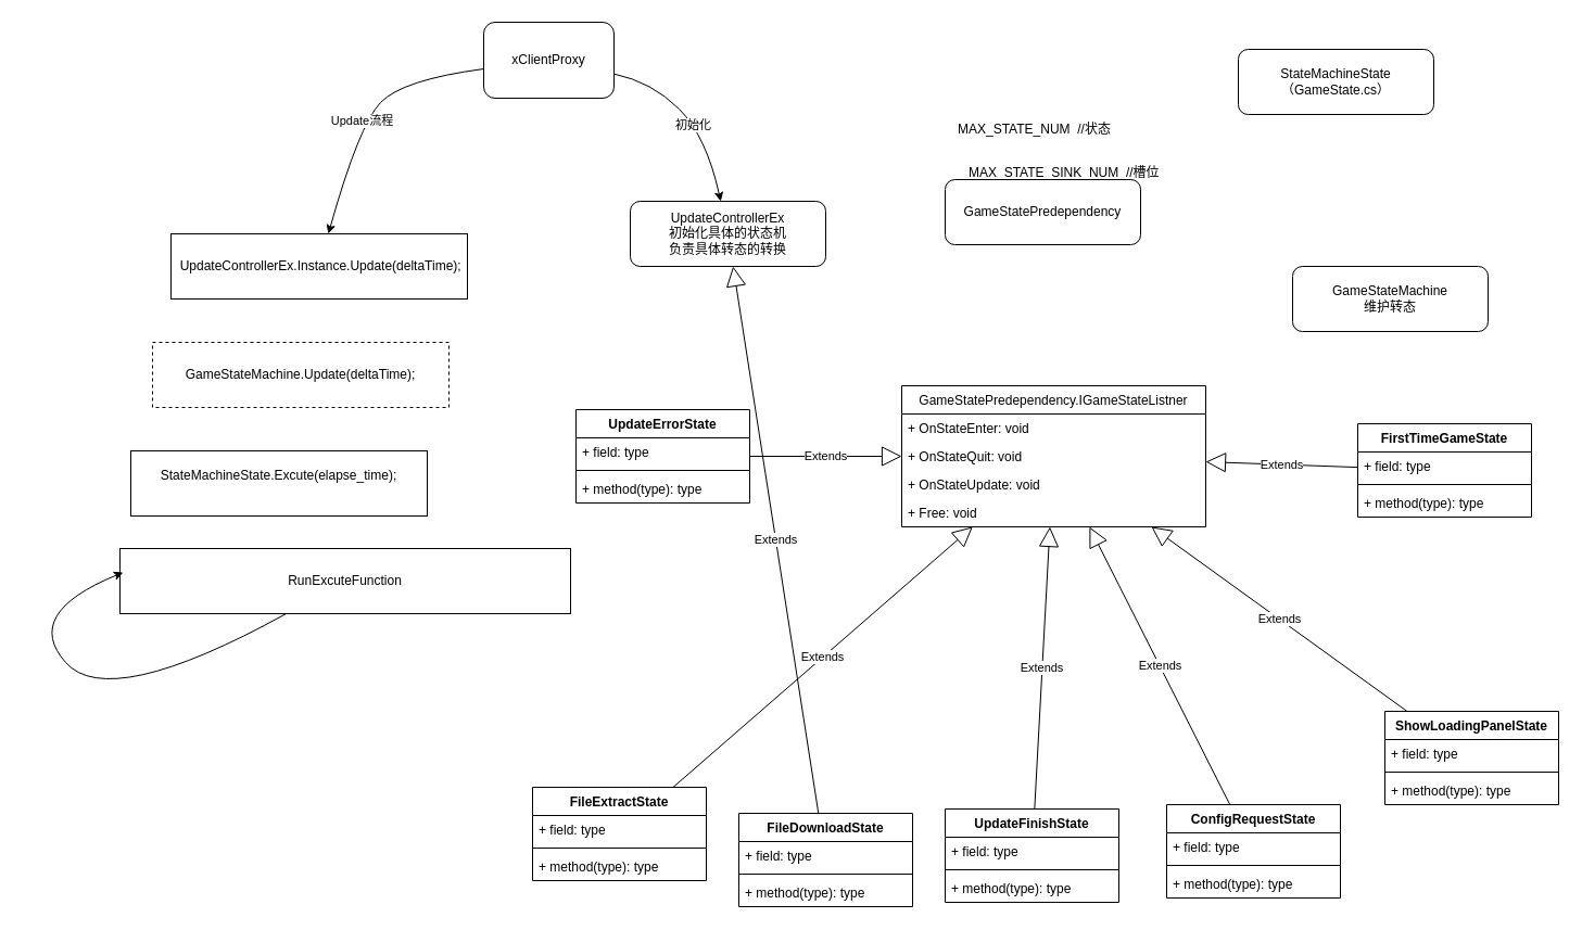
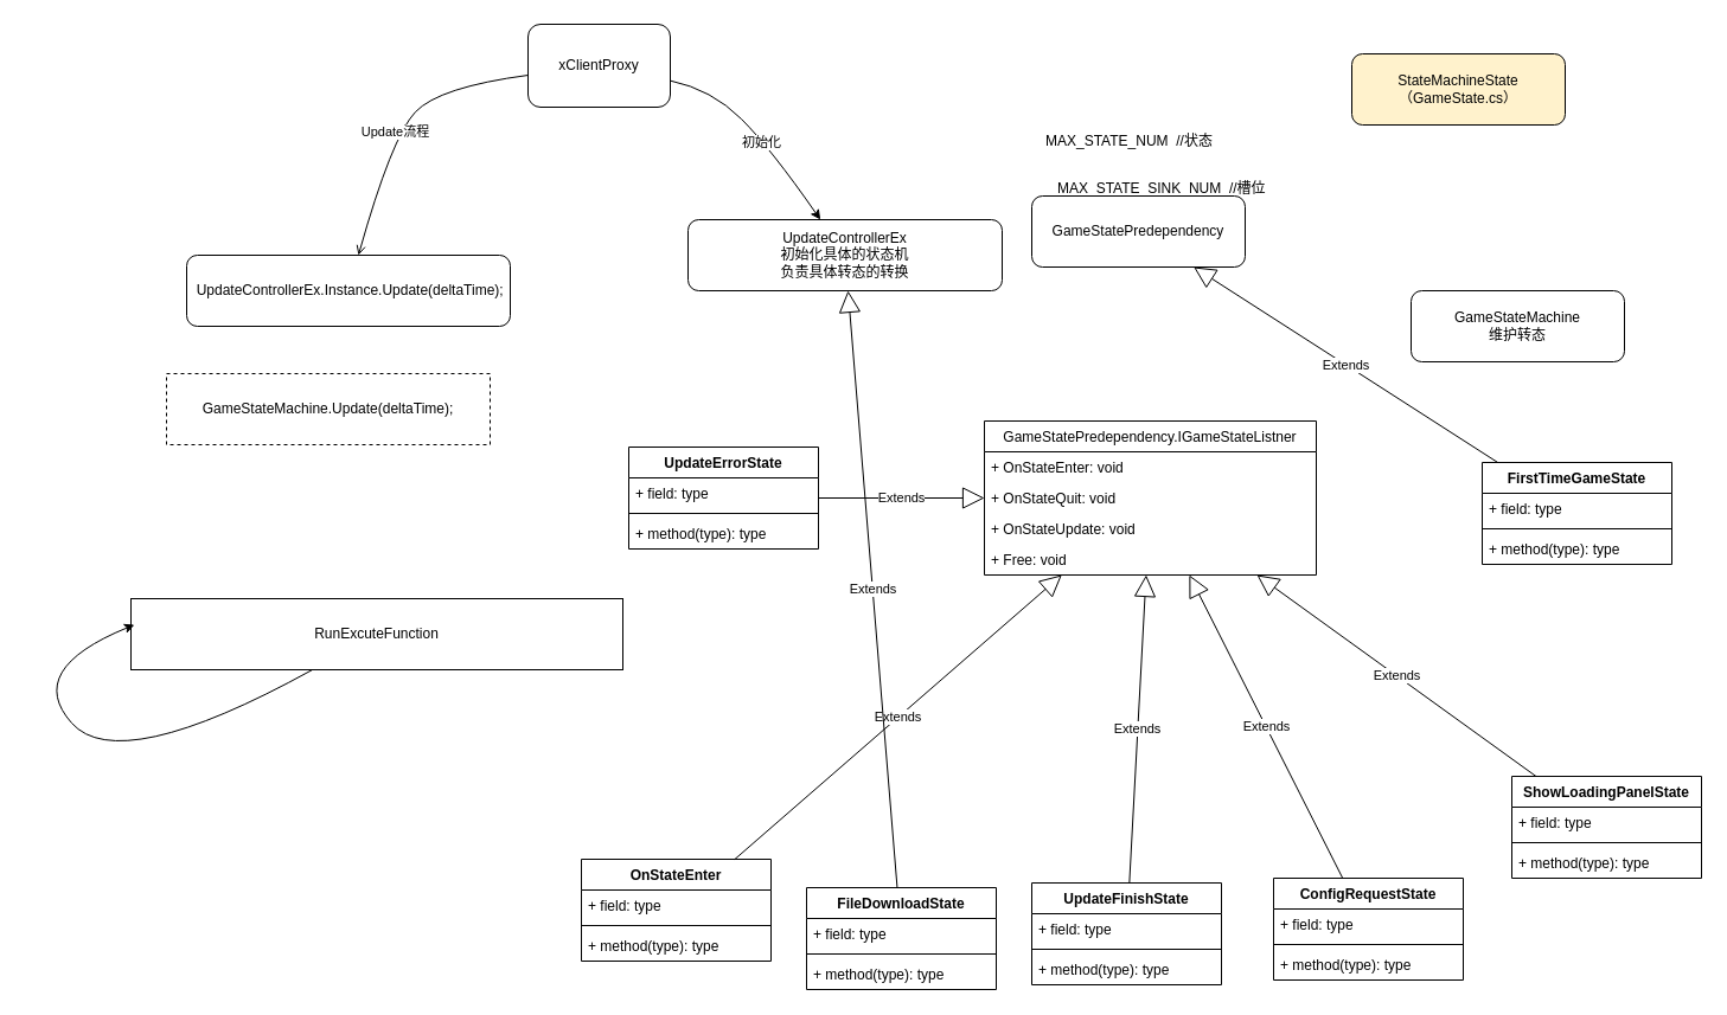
  <mxCell id="0" />
  <mxCell id="1" parent="0" />
  <mxCell id="2" value="GameStatePredependency" style="rounded=1;whiteSpace=wrap;html=1;" parent="1" vertex="1"><mxGeometry x="870" y="165" width="180" height="60" as="geometry" /></mxCell>
  <mxCell id="3" value="GameStatePredependency.IGameStateListner" style="swimlane;fontStyle=0;childLayout=stackLayout;horizontal=1;startSize=26;fillColor=none;horizontalStack=0;resizeParent=1;resizeParentMax=0;resizeLast=0;collapsible=1;marginBottom=0;" parent="1" vertex="1"><mxGeometry x="830" y="355" width="280" height="130" as="geometry" /></mxCell>
  <mxCell id="4" value="+ OnStateEnter: void" style="text;strokeColor=none;fillColor=none;align=left;verticalAlign=top;spacingLeft=4;spacingRight=4;overflow=hidden;rotatable=0;points=[[0,0.5],[1,0.5]];portConstraint=eastwest;" parent="3" vertex="1"><mxGeometry y="26" width="280" height="26" as="geometry" /></mxCell>
  <mxCell id="5" value="+ OnStateQuit: void" style="text;strokeColor=none;fillColor=none;align=left;verticalAlign=top;spacingLeft=4;spacingRight=4;overflow=hidden;rotatable=0;points=[[0,0.5],[1,0.5]];portConstraint=eastwest;" parent="3" vertex="1"><mxGeometry y="52" width="280" height="26" as="geometry" /></mxCell>
  <mxCell id="6" value="+ OnStateUpdate: void" style="text;strokeColor=none;fillColor=none;align=left;verticalAlign=top;spacingLeft=4;spacingRight=4;overflow=hidden;rotatable=0;points=[[0,0.5],[1,0.5]];portConstraint=eastwest;" parent="3" vertex="1"><mxGeometry y="78" width="280" height="26" as="geometry" /></mxCell>
  <mxCell id="7" value="+ Free: void" style="text;strokeColor=none;fillColor=none;align=left;verticalAlign=top;spacingLeft=4;spacingRight=4;overflow=hidden;rotatable=0;points=[[0,0.5],[1,0.5]];portConstraint=eastwest;" parent="3" vertex="1"><mxGeometry y="104" width="280" height="26" as="geometry" /></mxCell>
  <mxCell id="8" value="MAX_STATE_SINK_NUM&amp;nbsp; //槽位" style="text;whiteSpace=wrap;html=1;" parent="1" vertex="1"><mxGeometry x="890" y="145" width="190" height="30" as="geometry" /></mxCell>
  <mxCell id="9" value="MAX_STATE_NUM&amp;nbsp; //状态" style="text;whiteSpace=wrap;html=1;" parent="1" vertex="1"><mxGeometry x="880" y="105" width="170" height="30" as="geometry" /></mxCell>
  <mxCell id="10" value="UpdateErrorState" style="swimlane;fontStyle=1;align=center;verticalAlign=top;childLayout=stackLayout;horizontal=1;startSize=26;horizontalStack=0;resizeParent=1;resizeParentMax=0;resizeLast=0;collapsible=1;marginBottom=0;" parent="1" vertex="1"><mxGeometry x="530" y="377" width="160" height="86" as="geometry" /></mxCell>
  <mxCell id="11" value="+ field: type" style="text;strokeColor=none;fillColor=none;align=left;verticalAlign=top;spacingLeft=4;spacingRight=4;overflow=hidden;rotatable=0;points=[[0,0.5],[1,0.5]];portConstraint=eastwest;" parent="10" vertex="1"><mxGeometry y="26" width="160" height="26" as="geometry" /></mxCell>
  <mxCell id="12" value="" style="line;strokeWidth=1;fillColor=none;align=left;verticalAlign=middle;spacingTop=-1;spacingLeft=3;spacingRight=3;rotatable=0;labelPosition=right;points=[];portConstraint=eastwest;" parent="10" vertex="1"><mxGeometry y="52" width="160" height="8" as="geometry" /></mxCell>
  <mxCell id="13" value="+ method(type): type" style="text;strokeColor=none;fillColor=none;align=left;verticalAlign=top;spacingLeft=4;spacingRight=4;overflow=hidden;rotatable=0;points=[[0,0.5],[1,0.5]];portConstraint=eastwest;" parent="10" vertex="1"><mxGeometry y="60" width="160" height="26" as="geometry" /></mxCell>
  <mxCell id="14" value="Extends" style="endArrow=block;endSize=16;endFill=0;html=1;" parent="1" source="10" target="3" edge="1"><mxGeometry width="160" relative="1" as="geometry"><mxPoint x="990" y="215" as="sourcePoint" /><mxPoint x="1150" y="215" as="targetPoint" /></mxGeometry></mxCell>
  <mxCell id="15" value="ShowLoadingPanelState" style="swimlane;fontStyle=1;align=center;verticalAlign=top;childLayout=stackLayout;horizontal=1;startSize=26;horizontalStack=0;resizeParent=1;resizeParentMax=0;resizeLast=0;collapsible=1;marginBottom=0;" parent="1" vertex="1"><mxGeometry x="1275" y="655" width="160" height="86" as="geometry" /></mxCell>
  <mxCell id="16" value="+ field: type" style="text;strokeColor=none;fillColor=none;align=left;verticalAlign=top;spacingLeft=4;spacingRight=4;overflow=hidden;rotatable=0;points=[[0,0.5],[1,0.5]];portConstraint=eastwest;" parent="15" vertex="1"><mxGeometry y="26" width="160" height="26" as="geometry" /></mxCell>
  <mxCell id="17" value="" style="line;strokeWidth=1;fillColor=none;align=left;verticalAlign=middle;spacingTop=-1;spacingLeft=3;spacingRight=3;rotatable=0;labelPosition=right;points=[];portConstraint=eastwest;" parent="15" vertex="1"><mxGeometry y="52" width="160" height="8" as="geometry" /></mxCell>
  <mxCell id="18" value="+ method(type): type" style="text;strokeColor=none;fillColor=none;align=left;verticalAlign=top;spacingLeft=4;spacingRight=4;overflow=hidden;rotatable=0;points=[[0,0.5],[1,0.5]];portConstraint=eastwest;" parent="15" vertex="1"><mxGeometry y="60" width="160" height="26" as="geometry" /></mxCell>
  <mxCell id="19" value="UpdateFinishState" style="swimlane;fontStyle=1;align=center;verticalAlign=top;childLayout=stackLayout;horizontal=1;startSize=26;horizontalStack=0;resizeParent=1;resizeParentMax=0;resizeLast=0;collapsible=1;marginBottom=0;" parent="1" vertex="1"><mxGeometry x="870" y="745" width="160" height="86" as="geometry" /></mxCell>
  <mxCell id="20" value="+ field: type" style="text;strokeColor=none;fillColor=none;align=left;verticalAlign=top;spacingLeft=4;spacingRight=4;overflow=hidden;rotatable=0;points=[[0,0.5],[1,0.5]];portConstraint=eastwest;" parent="19" vertex="1"><mxGeometry y="26" width="160" height="26" as="geometry" /></mxCell>
  <mxCell id="21" value="" style="line;strokeWidth=1;fillColor=none;align=left;verticalAlign=middle;spacingTop=-1;spacingLeft=3;spacingRight=3;rotatable=0;labelPosition=right;points=[];portConstraint=eastwest;" parent="19" vertex="1"><mxGeometry y="52" width="160" height="8" as="geometry" /></mxCell>
  <mxCell id="22" value="+ method(type): type" style="text;strokeColor=none;fillColor=none;align=left;verticalAlign=top;spacingLeft=4;spacingRight=4;overflow=hidden;rotatable=0;points=[[0,0.5],[1,0.5]];portConstraint=eastwest;" parent="19" vertex="1"><mxGeometry y="60" width="160" height="26" as="geometry" /></mxCell>
  <mxCell id="23" value="FirstTimeGameState" style="swimlane;fontStyle=1;align=center;verticalAlign=top;childLayout=stackLayout;horizontal=1;startSize=26;horizontalStack=0;resizeParent=1;resizeParentMax=0;resizeLast=0;collapsible=1;marginBottom=0;" parent="1" vertex="1"><mxGeometry x="1250" y="390" width="160" height="86" as="geometry" /></mxCell>
  <mxCell id="24" value="+ field: type" style="text;strokeColor=none;fillColor=none;align=left;verticalAlign=top;spacingLeft=4;spacingRight=4;overflow=hidden;rotatable=0;points=[[0,0.5],[1,0.5]];portConstraint=eastwest;" parent="23" vertex="1"><mxGeometry y="26" width="160" height="26" as="geometry" /></mxCell>
  <mxCell id="25" value="" style="line;strokeWidth=1;fillColor=none;align=left;verticalAlign=middle;spacingTop=-1;spacingLeft=3;spacingRight=3;rotatable=0;labelPosition=right;points=[];portConstraint=eastwest;" parent="23" vertex="1"><mxGeometry y="52" width="160" height="8" as="geometry" /></mxCell>
  <mxCell id="26" value="+ method(type): type" style="text;strokeColor=none;fillColor=none;align=left;verticalAlign=top;spacingLeft=4;spacingRight=4;overflow=hidden;rotatable=0;points=[[0,0.5],[1,0.5]];portConstraint=eastwest;" parent="23" vertex="1"><mxGeometry y="60" width="160" height="26" as="geometry" /></mxCell>
- <mxCell id="27" value="FileExtractState" style="swimlane;fontStyle=1;align=center;verticalAlign=top;childLayout=stackLayout;horizontal=1;startSize=26;horizontalStack=0;resizeParent=1;resizeParentMax=0;resizeLast=0;collapsible=1;marginBottom=0;" parent="1" vertex="1"><mxGeometry x="490" y="725" width="160" height="86" as="geometry" /></mxCell>
+ <mxCell id="27" value="OnStateEnter" style="swimlane;fontStyle=1;align=center;verticalAlign=top;childLayout=stackLayout;horizontal=1;startSize=26;horizontalStack=0;resizeParent=1;resizeParentMax=0;resizeLast=0;collapsible=1;marginBottom=0;" parent="1" vertex="1"><mxGeometry x="490" y="725" width="160" height="86" as="geometry" /></mxCell>
  <mxCell id="28" value="+ field: type" style="text;strokeColor=none;fillColor=none;align=left;verticalAlign=top;spacingLeft=4;spacingRight=4;overflow=hidden;rotatable=0;points=[[0,0.5],[1,0.5]];portConstraint=eastwest;" parent="27" vertex="1"><mxGeometry y="26" width="160" height="26" as="geometry" /></mxCell>
  <mxCell id="29" value="" style="line;strokeWidth=1;fillColor=none;align=left;verticalAlign=middle;spacingTop=-1;spacingLeft=3;spacingRight=3;rotatable=0;labelPosition=right;points=[];portConstraint=eastwest;" parent="27" vertex="1"><mxGeometry y="52" width="160" height="8" as="geometry" /></mxCell>
  <mxCell id="30" value="+ method(type): type" style="text;strokeColor=none;fillColor=none;align=left;verticalAlign=top;spacingLeft=4;spacingRight=4;overflow=hidden;rotatable=0;points=[[0,0.5],[1,0.5]];portConstraint=eastwest;" parent="27" vertex="1"><mxGeometry y="60" width="160" height="26" as="geometry" /></mxCell>
  <mxCell id="31" value="FileDownloadState" style="swimlane;fontStyle=1;align=center;verticalAlign=top;childLayout=stackLayout;horizontal=1;startSize=26;horizontalStack=0;resizeParent=1;resizeParentMax=0;resizeLast=0;collapsible=1;marginBottom=0;" parent="1" vertex="1"><mxGeometry x="680" y="749" width="160" height="86" as="geometry" /></mxCell>
  <mxCell id="32" value="+ field: type" style="text;strokeColor=none;fillColor=none;align=left;verticalAlign=top;spacingLeft=4;spacingRight=4;overflow=hidden;rotatable=0;points=[[0,0.5],[1,0.5]];portConstraint=eastwest;" parent="31" vertex="1"><mxGeometry y="26" width="160" height="26" as="geometry" /></mxCell>
  <mxCell id="33" value="" style="line;strokeWidth=1;fillColor=none;align=left;verticalAlign=middle;spacingTop=-1;spacingLeft=3;spacingRight=3;rotatable=0;labelPosition=right;points=[];portConstraint=eastwest;" parent="31" vertex="1"><mxGeometry y="52" width="160" height="8" as="geometry" /></mxCell>
  <mxCell id="34" value="+ method(type): type" style="text;strokeColor=none;fillColor=none;align=left;verticalAlign=top;spacingLeft=4;spacingRight=4;overflow=hidden;rotatable=0;points=[[0,0.5],[1,0.5]];portConstraint=eastwest;" parent="31" vertex="1"><mxGeometry y="60" width="160" height="26" as="geometry" /></mxCell>
  <mxCell id="35" value="ConfigRequestState" style="swimlane;fontStyle=1;align=center;verticalAlign=top;childLayout=stackLayout;horizontal=1;startSize=26;horizontalStack=0;resizeParent=1;resizeParentMax=0;resizeLast=0;collapsible=1;marginBottom=0;" parent="1" vertex="1"><mxGeometry x="1074" y="741" width="160" height="86" as="geometry" /></mxCell>
  <mxCell id="36" value="+ field: type" style="text;strokeColor=none;fillColor=none;align=left;verticalAlign=top;spacingLeft=4;spacingRight=4;overflow=hidden;rotatable=0;points=[[0,0.5],[1,0.5]];portConstraint=eastwest;" parent="35" vertex="1"><mxGeometry y="26" width="160" height="26" as="geometry" /></mxCell>
  <mxCell id="37" value="" style="line;strokeWidth=1;fillColor=none;align=left;verticalAlign=middle;spacingTop=-1;spacingLeft=3;spacingRight=3;rotatable=0;labelPosition=right;points=[];portConstraint=eastwest;" parent="35" vertex="1"><mxGeometry y="52" width="160" height="8" as="geometry" /></mxCell>
  <mxCell id="38" value="+ method(type): type" style="text;strokeColor=none;fillColor=none;align=left;verticalAlign=top;spacingLeft=4;spacingRight=4;overflow=hidden;rotatable=0;points=[[0,0.5],[1,0.5]];portConstraint=eastwest;" parent="35" vertex="1"><mxGeometry y="60" width="160" height="26" as="geometry" /></mxCell>
- <mxCell id="39" value="StateMachineState（GameState.cs）" style="rounded=1;whiteSpace=wrap;html=1;" parent="1" vertex="1"><mxGeometry x="1140" y="45" width="180" height="60" as="geometry" /></mxCell>
- <mxCell id="40" value="Extends" style="endArrow=block;endSize=16;endFill=0;html=1;" parent="1" source="23" target="3" edge="1"><mxGeometry width="160" relative="1" as="geometry"><mxPoint x="710" y="555" as="sourcePoint" /><mxPoint x="850" y="555" as="targetPoint" /></mxGeometry></mxCell>
+ <mxCell id="39" value="StateMachineState（GameState.cs）" style="rounded=1;whiteSpace=wrap;html=1;fillColor=#fff2cc;" parent="1" vertex="1"><mxGeometry x="1140" y="45" width="180" height="60" as="geometry" /></mxCell>
+ <mxCell id="40" value="Extends" style="endArrow=block;endSize=16;endFill=0;html=1;" parent="1" source="23" target="2" edge="1"><mxGeometry width="160" relative="1" as="geometry"><mxPoint x="710" y="555" as="sourcePoint" /><mxPoint x="850" y="555" as="targetPoint" /></mxGeometry></mxCell>
  <mxCell id="41" value="Extends" style="endArrow=block;endSize=16;endFill=0;html=1;" parent="1" source="27" target="3" edge="1"><mxGeometry width="160" relative="1" as="geometry"><mxPoint x="720" y="565" as="sourcePoint" /><mxPoint x="860" y="565" as="targetPoint" /></mxGeometry></mxCell>
  <mxCell id="42" value="Extends" style="endArrow=block;endSize=16;endFill=0;html=1;" parent="1" source="19" target="3" edge="1"><mxGeometry width="160" relative="1" as="geometry"><mxPoint x="730" y="575" as="sourcePoint" /><mxPoint x="870" y="575" as="targetPoint" /></mxGeometry></mxCell>
  <mxCell id="43" value="Extends" style="endArrow=block;endSize=16;endFill=0;html=1;" parent="1" source="31" target="46" edge="1"><mxGeometry width="160" relative="1" as="geometry"><mxPoint x="740" y="585" as="sourcePoint" /><mxPoint x="880" y="585" as="targetPoint" /></mxGeometry></mxCell>
  <mxCell id="44" value="Extends" style="endArrow=block;endSize=16;endFill=0;html=1;" parent="1" source="35" target="3" edge="1"><mxGeometry width="160" relative="1" as="geometry"><mxPoint x="750" y="595" as="sourcePoint" /><mxPoint x="890" y="595" as="targetPoint" /></mxGeometry></mxCell>
  <mxCell id="45" value="Extends" style="endArrow=block;endSize=16;endFill=0;html=1;" parent="1" source="15" target="3" edge="1"><mxGeometry width="160" relative="1" as="geometry"><mxPoint x="1260" y="440.111" as="sourcePoint" /><mxPoint x="1120" y="435.056" as="targetPoint" /></mxGeometry></mxCell>
- <mxCell id="46" value="UpdateControllerEx&lt;br&gt;初始化具体的状态机&lt;br&gt;负责具体转态的转换" style="rounded=1;whiteSpace=wrap;html=1;" parent="1" vertex="1"><mxGeometry x="580" y="185" width="180" height="60" as="geometry" /></mxCell>
+ <mxCell id="46" value="UpdateControllerEx&lt;br&gt;初始化具体的状态机&lt;br&gt;负责具体转态的转换" style="rounded=1;whiteSpace=wrap;html=1;" parent="1" vertex="1"><mxGeometry x="580" y="185" width="265" height="60" as="geometry" /></mxCell>
  <mxCell id="47" value="GameStateMachine&lt;br&gt;维护转态" style="rounded=1;whiteSpace=wrap;html=1;" parent="1" vertex="1"><mxGeometry x="1190" y="245" width="180" height="60" as="geometry" /></mxCell>
  <mxCell id="48" value="xClientProxy" style="rounded=1;whiteSpace=wrap;html=1;" parent="1" vertex="1"><mxGeometry x="445" y="20" width="120" height="70" as="geometry" /></mxCell>
  <mxCell id="49" value="" style="curved=1;endArrow=classic;html=1;" parent="1" source="48" target="46" edge="1"><mxGeometry width="50" height="50" relative="1" as="geometry"><mxPoint x="630" y="115" as="sourcePoint" /><mxPoint x="680" y="65" as="targetPoint" /><Array as="points"><mxPoint x="600" y="75" /><mxPoint x="650" y="125" /></Array></mxGeometry></mxCell>
  <mxCell id="50" value="初始化" style="edgeLabel;html=1;align=center;verticalAlign=middle;resizable=0;points=[];" parent="49" vertex="1" connectable="0"><mxGeometry x="0.079" y="-1" relative="1" as="geometry"><mxPoint x="-1" as="offset" /></mxGeometry></mxCell>
- <mxCell id="51" value="" style="curved=1;endArrow=classic;html=1;" edge="1" parent="1" source="48" target="53"><mxGeometry width="50" height="50" relative="1" as="geometry"><mxPoint x="560" y="78.182" as="sourcePoint" /><mxPoint x="310" y="185" as="targetPoint" /><Array as="points"><mxPoint x="370" y="73" /><mxPoint x="330" y="115" /></Array></mxGeometry></mxCell>
+ <mxCell id="51" value="" style="curved=1;endArrow=open;html=1;" edge="1" parent="1" source="48" target="53"><mxGeometry width="50" height="50" relative="1" as="geometry"><mxPoint x="560" y="78.182" as="sourcePoint" /><mxPoint x="310" y="185" as="targetPoint" /><Array as="points"><mxPoint x="370" y="73" /><mxPoint x="330" y="115" /></Array></mxGeometry></mxCell>
  <mxCell id="52" value="Update流程" style="edgeLabel;html=1;align=center;verticalAlign=middle;resizable=0;points=[];" vertex="1" connectable="0" parent="51"><mxGeometry x="0.079" y="-1" relative="1" as="geometry"><mxPoint x="-1" as="offset" /></mxGeometry></mxCell>
- <mxCell id="53" value="&amp;nbsp;UpdateControllerEx.Instance.Update(deltaTime);" style="rounded=0;whiteSpace=wrap;html=1;" vertex="1" parent="1"><mxGeometry x="157" y="215" width="273" height="60" as="geometry" /></mxCell>
+ <mxCell id="53" value="&amp;nbsp;UpdateControllerEx.Instance.Update(deltaTime);" style="whiteSpace=wrap;html=1;rounded=1;" vertex="1" parent="1"><mxGeometry x="157" y="215" width="273" height="60" as="geometry" /></mxCell>
  <mxCell id="54" value="GameStateMachine.Update(deltaTime);" style="rounded=0;whiteSpace=wrap;html=1;dashed=1;" vertex="1" parent="1"><mxGeometry x="140" y="315" width="273" height="60" as="geometry" /></mxCell>
- <mxCell id="55" value="&lt;div&gt;StateMachineState.Excute(elapse_time);&lt;/div&gt;&lt;div&gt;&lt;br&gt;&lt;/div&gt;" style="rounded=0;whiteSpace=wrap;html=1;" vertex="1" parent="1"><mxGeometry x="120" y="415" width="273" height="60" as="geometry" /></mxCell>
  <mxCell id="56" value="&lt;div&gt;RunExcuteFunction&lt;br&gt;&lt;/div&gt;" style="rounded=0;whiteSpace=wrap;html=1;" vertex="1" parent="1"><mxGeometry x="110" y="505" width="415" height="60" as="geometry" /></mxCell>
  <mxCell id="57" value="" style="curved=1;endArrow=classic;html=1;entryX=0.007;entryY=0.367;entryDx=0;entryDy=0;entryPerimeter=0;" edge="1" parent="1" source="56" target="56"><mxGeometry width="50" height="50" relative="1" as="geometry"><mxPoint x="60" y="625" as="sourcePoint" /><mxPoint x="50" y="535" as="targetPoint" /><Array as="points"><mxPoint x="100" y="655" /><mxPoint x="20" y="565" /></Array></mxGeometry></mxCell>
